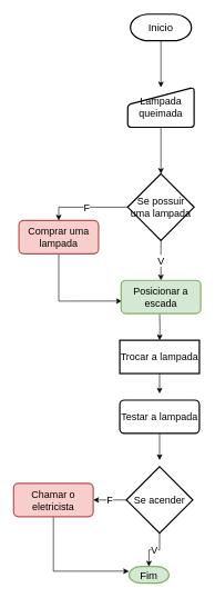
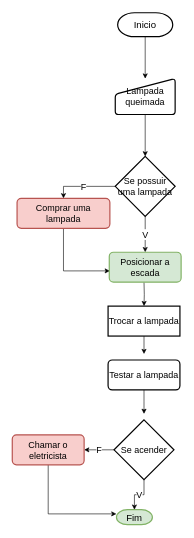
  <mxCell id="0" />
  <mxCell id="1" parent="0" />
  <mxCell id="2" value="" style="edgeStyle=orthogonalEdgeStyle;rounded=0;orthogonalLoop=1;jettySize=auto;html=1;fontSize=15;" parent="1" source="3" target="6" edge="1"><mxGeometry relative="1" as="geometry" /></mxCell>
  <mxCell id="3" value="&lt;font style=&quot;vertical-align: inherit; font-size: 16px;&quot;&gt;&lt;font style=&quot;vertical-align: inherit; font-size: 16px;&quot;&gt;Inicio&lt;/font&gt;&lt;/font&gt;" style="strokeWidth=2;html=1;shape=mxgraph.flowchart.terminator;whiteSpace=wrap;fontSize=16;" parent="1" vertex="1"><mxGeometry x="196" y="20" width="92" height="40" as="geometry" /></mxCell>
  <mxCell id="4" value="&lt;font style=&quot;vertical-align: inherit; font-size: 16px;&quot;&gt;&lt;font style=&quot;vertical-align: inherit; font-size: 16px;&quot;&gt;&lt;font style=&quot;vertical-align: inherit;&quot;&gt;&lt;font style=&quot;vertical-align: inherit;&quot;&gt;Fim&lt;br&gt;&lt;/font&gt;&lt;/font&gt;&lt;/font&gt;&lt;/font&gt;" style="strokeWidth=2;html=1;shape=mxgraph.flowchart.terminator;whiteSpace=wrap;fontSize=16;fillColor=#d5e8d4;strokeColor=#82b366;" parent="1" vertex="1"><mxGeometry x="194" y="850" width="60" height="25" as="geometry" /></mxCell>
  <mxCell id="5" value="" style="edgeStyle=orthogonalEdgeStyle;rounded=0;orthogonalLoop=1;jettySize=auto;html=1;fontSize=15;" parent="1" source="6" target="9" edge="1"><mxGeometry relative="1" as="geometry" /></mxCell>
  <mxCell id="6" value="&lt;font style=&quot;vertical-align: inherit; font-size: 15px;&quot;&gt;&lt;font style=&quot;vertical-align: inherit; font-size: 15px;&quot;&gt;Lampada queimada&lt;/font&gt;&lt;/font&gt;" style="html=1;strokeWidth=2;shape=manualInput;whiteSpace=wrap;rounded=1;size=26;arcSize=11;fontSize=15;" parent="1" vertex="1"><mxGeometry x="192" y="130" width="100" height="60" as="geometry" /></mxCell>
  <mxCell id="7" value="&lt;font style=&quot;vertical-align: inherit;&quot;&gt;&lt;font style=&quot;vertical-align: inherit;&quot;&gt;&lt;font style=&quot;vertical-align: inherit;&quot;&gt;&lt;font style=&quot;vertical-align: inherit;&quot;&gt;F&lt;/font&gt;&lt;/font&gt;&lt;/font&gt;&lt;/font&gt;" style="edgeStyle=orthogonalEdgeStyle;rounded=0;orthogonalLoop=1;jettySize=auto;html=1;entryX=0.5;entryY=0;entryDx=0;entryDy=0;fontSize=15;" parent="1" source="9" target="11" edge="1"><mxGeometry relative="1" as="geometry" /></mxCell>
  <mxCell id="8" value="&lt;font style=&quot;vertical-align: inherit;&quot;&gt;&lt;font style=&quot;vertical-align: inherit;&quot;&gt;V&lt;/font&gt;&lt;/font&gt;" style="edgeStyle=orthogonalEdgeStyle;rounded=0;orthogonalLoop=1;jettySize=auto;html=1;fontSize=15;" parent="1" source="9" target="13" edge="1"><mxGeometry relative="1" as="geometry" /></mxCell>
  <mxCell id="9" value="&lt;font style=&quot;vertical-align: inherit;&quot;&gt;&lt;font style=&quot;vertical-align: inherit;&quot;&gt;Se possuir uma lampada&lt;/font&gt;&lt;/font&gt;" style="strokeWidth=2;html=1;shape=mxgraph.flowchart.decision;whiteSpace=wrap;fontSize=15;" parent="1" vertex="1"><mxGeometry x="192" y="260" width="100" height="100" as="geometry" /></mxCell>
  <mxCell id="10" style="edgeStyle=orthogonalEdgeStyle;rounded=0;orthogonalLoop=1;jettySize=auto;html=1;exitX=0.5;exitY=1;exitDx=0;exitDy=0;entryX=0.008;entryY=0.623;entryDx=0;entryDy=0;entryPerimeter=0;fontSize=15;" parent="1" source="11" target="13" edge="1"><mxGeometry relative="1" as="geometry" /></mxCell>
- <mxCell id="11" value="&lt;font style=&quot;vertical-align: inherit;&quot;&gt;&lt;font style=&quot;vertical-align: inherit;&quot;&gt;Comprar uma lampada&lt;/font&gt;&lt;/font&gt;" style="rounded=1;whiteSpace=wrap;html=1;absoluteArcSize=1;arcSize=14;strokeWidth=2;fontSize=15;fillColor=#f8cecc;strokeColor=#b85450;" parent="1" vertex="1"><mxGeometry x="28" y="330" width="120" height="50" as="geometry" /></mxCell>
+ <mxCell id="11" value="&lt;font style=&quot;vertical-align: inherit;&quot;&gt;&lt;font style=&quot;vertical-align: inherit;&quot;&gt;Comprar uma lampada&lt;/font&gt;&lt;/font&gt;" style="rounded=1;whiteSpace=wrap;html=1;absoluteArcSize=1;arcSize=14;strokeWidth=2;fontSize=15;fillColor=#f8cecc;strokeColor=#b85450;" parent="1" vertex="1"><mxGeometry x="28" y="330" width="155" height="50" as="geometry" /></mxCell>
  <mxCell id="12" value="" style="edgeStyle=orthogonalEdgeStyle;rounded=0;orthogonalLoop=1;jettySize=auto;html=1;fontSize=15;" parent="1" target="15" edge="1"><mxGeometry relative="1" as="geometry"><mxPoint x="240" y="470" as="sourcePoint" /></mxGeometry></mxCell>
  <mxCell id="13" value="&lt;font style=&quot;vertical-align: inherit;&quot;&gt;&lt;font style=&quot;vertical-align: inherit;&quot;&gt;&lt;font style=&quot;vertical-align: inherit;&quot;&gt;&lt;font style=&quot;vertical-align: inherit;&quot;&gt;Posicionar a escada&lt;/font&gt;&lt;/font&gt;&lt;/font&gt;&lt;/font&gt;" style="rounded=1;whiteSpace=wrap;html=1;absoluteArcSize=1;arcSize=14;strokeWidth=2;fontSize=15;fillColor=#d5e8d4;strokeColor=#82b366;" parent="1" vertex="1"><mxGeometry x="182" y="420" width="120" height="50" as="geometry" /></mxCell>
  <mxCell id="14" style="edgeStyle=orthogonalEdgeStyle;rounded=0;orthogonalLoop=1;jettySize=auto;html=1;exitX=0.5;exitY=1;exitDx=0;exitDy=0;fontSize=15;" parent="1" source="15" edge="1"><mxGeometry relative="1" as="geometry"><mxPoint x="240" y="590" as="targetPoint" /></mxGeometry></mxCell>
  <mxCell id="15" value="&lt;font style=&quot;vertical-align: inherit;&quot;&gt;&lt;font style=&quot;vertical-align: inherit;&quot;&gt;&lt;font style=&quot;vertical-align: inherit;&quot;&gt;&lt;font style=&quot;vertical-align: inherit;&quot;&gt;&lt;font style=&quot;vertical-align: inherit;&quot;&gt;&lt;font style=&quot;vertical-align: inherit;&quot;&gt;Trocar a lampada&lt;/font&gt;&lt;/font&gt;&lt;/font&gt;&lt;/font&gt;&lt;/font&gt;&lt;/font&gt;" style="whiteSpace=wrap;html=1;absoluteArcSize=1;arcSize=14;strokeWidth=2;fontSize=15;rounded=0;" parent="1" vertex="1"><mxGeometry x="180" y="510" width="120" height="50" as="geometry" /></mxCell>
  <mxCell id="16" style="edgeStyle=orthogonalEdgeStyle;rounded=0;orthogonalLoop=1;jettySize=auto;html=1;exitX=0.5;exitY=1;exitDx=0;exitDy=0;fontSize=15;" parent="1" source="17" edge="1"><mxGeometry relative="1" as="geometry"><mxPoint x="240" y="690" as="targetPoint" /></mxGeometry></mxCell>
  <mxCell id="17" value="&lt;font style=&quot;vertical-align: inherit;&quot;&gt;&lt;font style=&quot;vertical-align: inherit;&quot;&gt;&lt;font style=&quot;vertical-align: inherit;&quot;&gt;&lt;font style=&quot;vertical-align: inherit;&quot;&gt;&lt;font style=&quot;vertical-align: inherit;&quot;&gt;&lt;font style=&quot;vertical-align: inherit;&quot;&gt;&lt;font style=&quot;vertical-align: inherit;&quot;&gt;&lt;font style=&quot;vertical-align: inherit;&quot;&gt;Testar a lampada&lt;/font&gt;&lt;/font&gt;&lt;/font&gt;&lt;/font&gt;&lt;/font&gt;&lt;/font&gt;&lt;/font&gt;&lt;/font&gt;" style="rounded=1;whiteSpace=wrap;html=1;absoluteArcSize=1;arcSize=14;strokeWidth=2;fontSize=15;" parent="1" vertex="1"><mxGeometry x="180" y="600" width="120" height="50" as="geometry" /></mxCell>
  <mxCell id="18" value="&lt;font style=&quot;vertical-align: inherit;&quot;&gt;&lt;font style=&quot;vertical-align: inherit;&quot;&gt;F&lt;/font&gt;&lt;/font&gt;" style="edgeStyle=orthogonalEdgeStyle;rounded=0;orthogonalLoop=1;jettySize=auto;html=1;exitX=0;exitY=0.5;exitDx=0;exitDy=0;exitPerimeter=0;entryX=1;entryY=0.5;entryDx=0;entryDy=0;fontSize=15;" parent="1" source="20" target="22" edge="1"><mxGeometry relative="1" as="geometry" /></mxCell>
  <mxCell id="19" value="&lt;font style=&quot;vertical-align: inherit;&quot;&gt;&lt;font style=&quot;vertical-align: inherit;&quot;&gt;V&lt;/font&gt;&lt;/font&gt;" style="edgeStyle=orthogonalEdgeStyle;rounded=0;orthogonalLoop=1;jettySize=auto;html=1;fontSize=15;" parent="1" source="20" target="4" edge="1"><mxGeometry relative="1" as="geometry" /></mxCell>
  <mxCell id="20" value="&lt;font style=&quot;vertical-align: inherit;&quot;&gt;&lt;font style=&quot;vertical-align: inherit;&quot;&gt;Se acender&lt;/font&gt;&lt;/font&gt;" style="strokeWidth=2;html=1;shape=mxgraph.flowchart.decision;whiteSpace=wrap;fontSize=15;" parent="1" vertex="1"><mxGeometry x="190" y="700" width="100" height="100" as="geometry" /></mxCell>
  <mxCell id="21" style="edgeStyle=orthogonalEdgeStyle;rounded=0;orthogonalLoop=1;jettySize=auto;html=1;exitX=0.5;exitY=1;exitDx=0;exitDy=0;entryX=-0.002;entryY=0.279;entryDx=0;entryDy=0;entryPerimeter=0;fontSize=15;" parent="1" source="22" target="4" edge="1"><mxGeometry relative="1" as="geometry" /></mxCell>
  <mxCell id="22" value="&lt;font style=&quot;vertical-align: inherit;&quot;&gt;&lt;font style=&quot;vertical-align: inherit;&quot;&gt;&lt;font style=&quot;vertical-align: inherit;&quot;&gt;&lt;font style=&quot;vertical-align: inherit;&quot;&gt;&lt;font style=&quot;vertical-align: inherit;&quot;&gt;&lt;font style=&quot;vertical-align: inherit;&quot;&gt;&lt;font style=&quot;vertical-align: inherit;&quot;&gt;&lt;font style=&quot;vertical-align: inherit;&quot;&gt;&lt;font style=&quot;vertical-align: inherit;&quot;&gt;&lt;font style=&quot;vertical-align: inherit;&quot;&gt;Chamar o eletricista&lt;/font&gt;&lt;/font&gt;&lt;/font&gt;&lt;/font&gt;&lt;/font&gt;&lt;/font&gt;&lt;/font&gt;&lt;/font&gt;&lt;/font&gt;&lt;/font&gt;" style="rounded=1;whiteSpace=wrap;html=1;absoluteArcSize=1;arcSize=14;strokeWidth=2;fontSize=15;fillColor=#f8cecc;strokeColor=#b85450;" parent="1" vertex="1"><mxGeometry x="20" y="725" width="120" height="50" as="geometry" /></mxCell>
